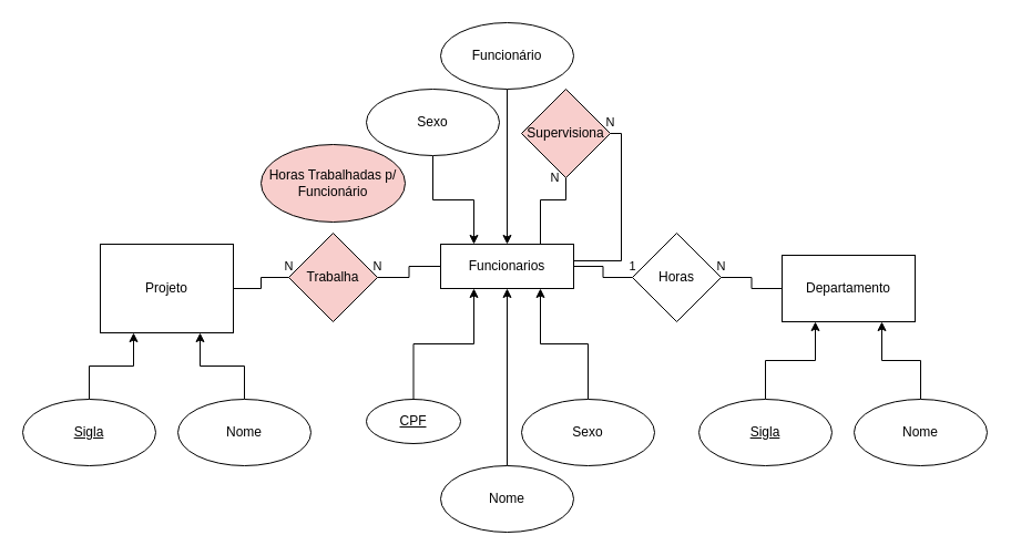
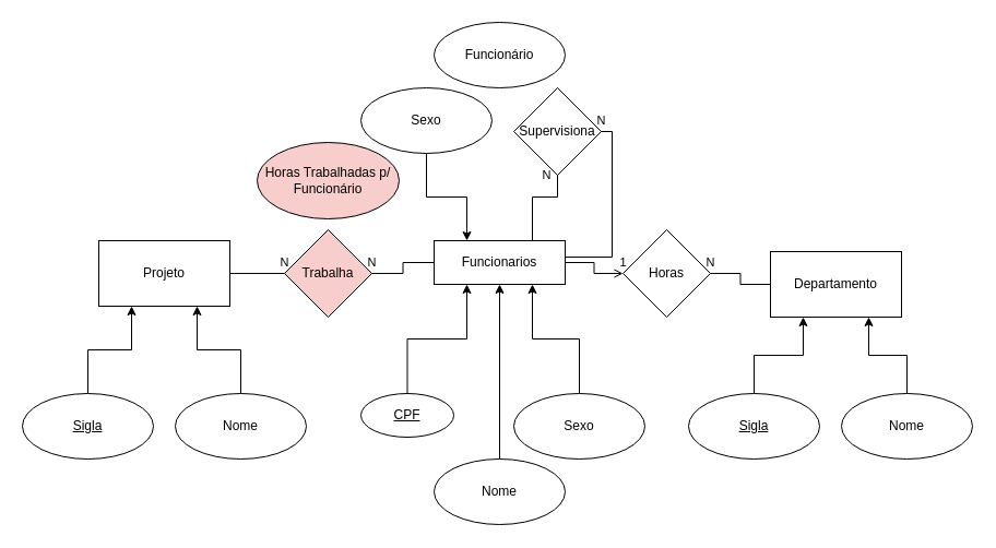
  <mxCell id="0" />
  <mxCell id="1" parent="0" />
- <mxCell id="2" value="1" style="edgeStyle=orthogonalEdgeStyle;rounded=0;orthogonalLoop=1;jettySize=auto;html=1;exitX=1;exitY=0.5;exitDx=0;exitDy=0;entryX=0;entryY=0.5;entryDx=0;entryDy=0;endArrow=none;endFill=0;" edge="1" parent="1" source="5" target="18"><mxGeometry x="1" y="10" relative="1" as="geometry"><mxPoint as="offset" /></mxGeometry></mxCell>
+ <mxCell id="2" value="1" style="edgeStyle=orthogonalEdgeStyle;rounded=0;orthogonalLoop=1;jettySize=auto;html=1;exitX=1;exitY=0.5;exitDx=0;exitDy=0;entryX=0;entryY=0.5;entryDx=0;entryDy=0;endArrow=open;endFill=0;" edge="1" parent="1" source="5" target="18"><mxGeometry x="1" y="10" relative="1" as="geometry"><mxPoint as="offset" /></mxGeometry></mxCell>
  <mxCell id="3" value="N" style="edgeStyle=orthogonalEdgeStyle;rounded=0;orthogonalLoop=1;jettySize=auto;html=1;exitX=0.75;exitY=0;exitDx=0;exitDy=0;entryX=0.5;entryY=1;entryDx=0;entryDy=0;endArrow=none;endFill=0;" edge="1" parent="1" source="5" target="20"><mxGeometry x="1" y="10" relative="1" as="geometry"><Array as="points"><mxPoint x="487" y="180" /><mxPoint x="510" y="180" /></Array><mxPoint as="offset" /></mxGeometry></mxCell>
  <mxCell id="4" value="N" style="edgeStyle=orthogonalEdgeStyle;rounded=0;orthogonalLoop=1;jettySize=auto;html=1;exitX=0;exitY=0.5;exitDx=0;exitDy=0;entryX=1;entryY=0.5;entryDx=0;entryDy=0;endArrow=none;endFill=0;" edge="1" parent="1" source="5" target="27"><mxGeometry x="1" y="-10" relative="1" as="geometry"><mxPoint as="offset" /></mxGeometry></mxCell>
  <mxCell id="5" value="Funcionarios" style="rounded=0;whiteSpace=wrap;html=1;" vertex="1" parent="1"><mxGeometry x="397" y="220" width="120" height="40" as="geometry" /></mxCell>
  <mxCell id="6" style="edgeStyle=orthogonalEdgeStyle;rounded=0;orthogonalLoop=1;jettySize=auto;html=1;exitX=0.5;exitY=0;exitDx=0;exitDy=0;entryX=0.25;entryY=1;entryDx=0;entryDy=0;" edge="1" parent="1" source="7" target="5"><mxGeometry relative="1" as="geometry" /></mxCell>
  <mxCell id="7" value="&lt;u&gt;CPF&lt;/u&gt;" style="ellipse;whiteSpace=wrap;html=1;" vertex="1" parent="1"><mxGeometry x="330" y="360" width="85" height="40" as="geometry" /></mxCell>
  <mxCell id="8" style="edgeStyle=orthogonalEdgeStyle;rounded=0;orthogonalLoop=1;jettySize=auto;html=1;exitX=0.5;exitY=0;exitDx=0;exitDy=0;entryX=0.5;entryY=1;entryDx=0;entryDy=0;" edge="1" parent="1" source="9" target="5"><mxGeometry relative="1" as="geometry" /></mxCell>
  <mxCell id="9" value="Nome" style="ellipse;whiteSpace=wrap;html=1;" vertex="1" parent="1"><mxGeometry x="397" y="420" width="120" height="60" as="geometry" /></mxCell>
  <mxCell id="10" style="edgeStyle=orthogonalEdgeStyle;rounded=0;orthogonalLoop=1;jettySize=auto;html=1;exitX=0.5;exitY=0;exitDx=0;exitDy=0;entryX=0.75;entryY=1;entryDx=0;entryDy=0;" edge="1" parent="1" source="11" target="5"><mxGeometry relative="1" as="geometry" /></mxCell>
  <mxCell id="11" value="Sexo" style="ellipse;whiteSpace=wrap;html=1;" vertex="1" parent="1"><mxGeometry x="470" y="360" width="120" height="60" as="geometry" /></mxCell>
  <mxCell id="12" style="edgeStyle=orthogonalEdgeStyle;rounded=0;orthogonalLoop=1;jettySize=auto;html=1;exitX=0.5;exitY=1;exitDx=0;exitDy=0;entryX=0.25;entryY=0;entryDx=0;entryDy=0;" edge="1" parent="1" source="13" target="5"><mxGeometry relative="1" as="geometry" /></mxCell>
  <mxCell id="13" value="Sexo" style="ellipse;whiteSpace=wrap;html=1;" vertex="1" parent="1"><mxGeometry x="330" y="80" width="120" height="60" as="geometry" /></mxCell>
- <mxCell id="14" style="edgeStyle=orthogonalEdgeStyle;rounded=0;orthogonalLoop=1;jettySize=auto;html=1;exitX=0.5;exitY=1;exitDx=0;exitDy=0;entryX=0.5;entryY=0;entryDx=0;entryDy=0;" edge="1" parent="1" source="15" target="5"><mxGeometry relative="1" as="geometry" /></mxCell>
  <mxCell id="15" value="Funcionário" style="ellipse;whiteSpace=wrap;html=1;" vertex="1" parent="1"><mxGeometry x="397" y="20" width="120" height="60" as="geometry" /></mxCell>
  <mxCell id="16" value="Departamento" style="rounded=0;whiteSpace=wrap;html=1;" vertex="1" parent="1"><mxGeometry x="705" y="230" width="120" height="60" as="geometry" /></mxCell>
  <mxCell id="17" value="N" style="edgeStyle=orthogonalEdgeStyle;rounded=0;orthogonalLoop=1;jettySize=auto;html=1;exitX=1;exitY=0.5;exitDx=0;exitDy=0;entryX=0;entryY=0.5;entryDx=0;entryDy=0;endArrow=none;endFill=0;" edge="1" parent="1" source="18" target="16"><mxGeometry x="-1" y="10" relative="1" as="geometry"><mxPoint as="offset" /></mxGeometry></mxCell>
  <mxCell id="18" value="Horas" style="rhombus;whiteSpace=wrap;html=1;" vertex="1" parent="1"><mxGeometry x="570" y="210" width="80" height="80" as="geometry" /></mxCell>
  <mxCell id="19" value="N" style="edgeStyle=orthogonalEdgeStyle;rounded=0;orthogonalLoop=1;jettySize=auto;html=1;exitX=1;exitY=0.5;exitDx=0;exitDy=0;entryX=1;entryY=0.25;entryDx=0;entryDy=0;endArrow=none;endFill=0;" edge="1" parent="1" source="20" target="5"><mxGeometry x="-0.881" y="-14" relative="1" as="geometry"><Array as="points"><mxPoint x="560" y="120" /><mxPoint x="560" y="235" /></Array><mxPoint x="4" y="-10" as="offset" /></mxGeometry></mxCell>
- <mxCell id="20" value="Supervisiona" style="rhombus;whiteSpace=wrap;html=1;fillColor=#f8cecc;" vertex="1" parent="1"><mxGeometry x="470" y="80" width="80" height="80" as="geometry" /></mxCell>
+ <mxCell id="20" value="Supervisiona" style="rhombus;whiteSpace=wrap;html=1;" vertex="1" parent="1"><mxGeometry x="470" y="80" width="80" height="80" as="geometry" /></mxCell>
  <mxCell id="21" style="edgeStyle=orthogonalEdgeStyle;rounded=0;orthogonalLoop=1;jettySize=auto;html=1;exitX=0.5;exitY=0;exitDx=0;exitDy=0;entryX=0.25;entryY=1;entryDx=0;entryDy=0;endArrow=classic;endFill=1;" edge="1" parent="1" source="22" target="16"><mxGeometry relative="1" as="geometry" /></mxCell>
  <mxCell id="22" value="&lt;u&gt;Sigla&lt;/u&gt;" style="ellipse;whiteSpace=wrap;html=1;" vertex="1" parent="1"><mxGeometry x="630" y="360" width="120" height="60" as="geometry" /></mxCell>
  <mxCell id="23" style="edgeStyle=orthogonalEdgeStyle;rounded=0;orthogonalLoop=1;jettySize=auto;html=1;exitX=0.5;exitY=0;exitDx=0;exitDy=0;entryX=0.75;entryY=1;entryDx=0;entryDy=0;endArrow=classic;endFill=1;" edge="1" parent="1" source="24" target="16"><mxGeometry relative="1" as="geometry" /></mxCell>
  <mxCell id="24" value="Nome" style="ellipse;whiteSpace=wrap;html=1;" vertex="1" parent="1"><mxGeometry x="770" y="360" width="120" height="60" as="geometry" /></mxCell>
- <mxCell id="25" value="Projeto" style="rounded=0;whiteSpace=wrap;html=1;" vertex="1" parent="1"><mxGeometry x="90" y="220" width="120" height="80" as="geometry" /></mxCell>
+ <mxCell id="25" value="Projeto" style="rounded=0;whiteSpace=wrap;html=1;" vertex="1" parent="1"><mxGeometry x="90" y="220" width="120" height="60" as="geometry" /></mxCell>
  <mxCell id="26" value="N" style="edgeStyle=orthogonalEdgeStyle;rounded=0;orthogonalLoop=1;jettySize=auto;html=1;exitX=0;exitY=0.5;exitDx=0;exitDy=0;entryX=1;entryY=0.5;entryDx=0;entryDy=0;endArrow=none;endFill=0;" edge="1" parent="1" source="27" target="25"><mxGeometry x="-1" y="-10" relative="1" as="geometry"><mxPoint as="offset" /></mxGeometry></mxCell>
  <mxCell id="27" value="Trabalha" style="rhombus;whiteSpace=wrap;html=1;fillColor=#f8cecc;" vertex="1" parent="1"><mxGeometry x="260" y="210" width="80" height="80" as="geometry" /></mxCell>
  <mxCell id="28" value="Horas Trabalhadas p/ Funcionário" style="ellipse;whiteSpace=wrap;html=1;fillColor=#f8cecc;" vertex="1" parent="1"><mxGeometry x="235" y="130" width="130" height="70" as="geometry" /></mxCell>
  <mxCell id="29" style="edgeStyle=orthogonalEdgeStyle;rounded=0;orthogonalLoop=1;jettySize=auto;html=1;exitX=0.5;exitY=0;exitDx=0;exitDy=0;entryX=0.25;entryY=1;entryDx=0;entryDy=0;endArrow=classic;endFill=1;" edge="1" parent="1" source="30" target="25"><mxGeometry relative="1" as="geometry" /></mxCell>
  <mxCell id="30" value="&lt;u&gt;Sigla&lt;/u&gt;" style="ellipse;whiteSpace=wrap;html=1;" vertex="1" parent="1"><mxGeometry x="20" y="360" width="120" height="60" as="geometry" /></mxCell>
  <mxCell id="31" style="edgeStyle=orthogonalEdgeStyle;rounded=0;orthogonalLoop=1;jettySize=auto;html=1;exitX=0.5;exitY=0;exitDx=0;exitDy=0;entryX=0.75;entryY=1;entryDx=0;entryDy=0;endArrow=classic;endFill=1;" edge="1" parent="1" source="32" target="25"><mxGeometry relative="1" as="geometry" /></mxCell>
  <mxCell id="32" value="Nome" style="ellipse;whiteSpace=wrap;html=1;" vertex="1" parent="1"><mxGeometry x="160" y="360" width="120" height="60" as="geometry" /></mxCell>
